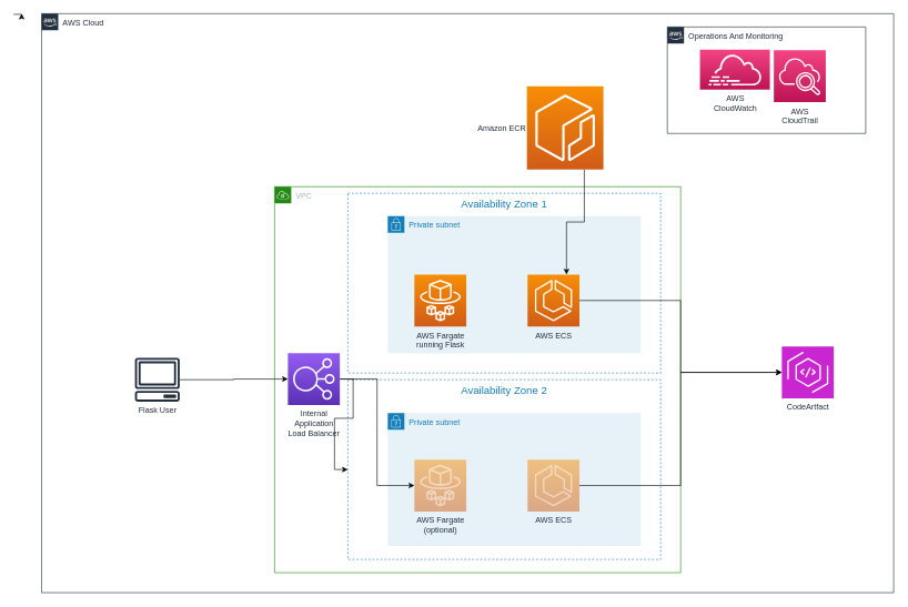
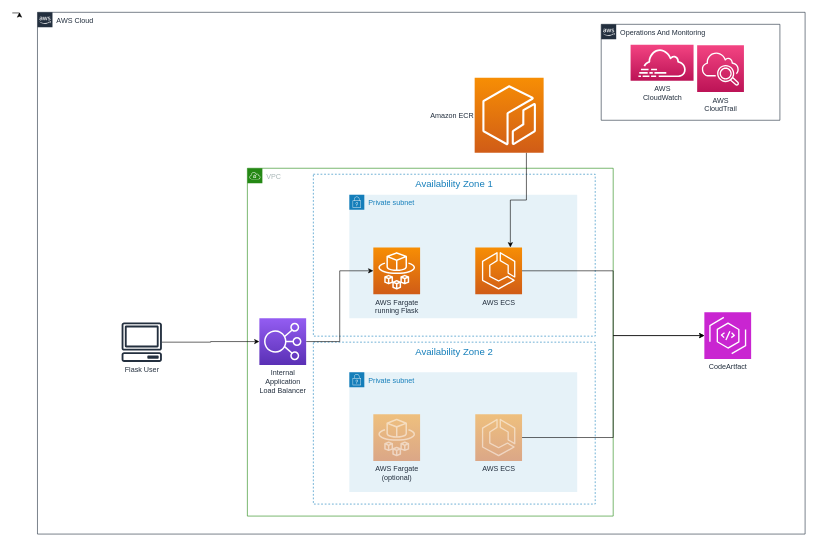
  <mxCell id="0" />
  <mxCell id="1" parent="0" />
  <mxCell id="2" value="Operations And Monitoring" style="points=[[0,0],[0.25,0],[0.5,0],[0.75,0],[1,0],[1,0.25],[1,0.5],[1,0.75],[1,1],[0.75,1],[0.5,1],[0.25,1],[0,1],[0,0.75],[0,0.5],[0,0.25]];outlineConnect=0;gradientColor=none;html=1;whiteSpace=wrap;fontSize=12;fontStyle=0;shape=mxgraph.aws4.group;grIcon=mxgraph.aws4.group_aws_cloud_alt;strokeColor=#232F3E;fillColor=none;verticalAlign=top;align=left;spacingLeft=30;fontColor=#232F3E;dashed=0;" vertex="1" parent="1"><mxGeometry x="1002" y="40" width="298" height="160" as="geometry" /></mxCell>
  <mxCell id="3" value="Availability Zone 2" style="fillColor=none;strokeColor=#147EBA;dashed=1;verticalAlign=top;fontStyle=0;fontColor=#147EBA;fontSize=16;" vertex="1" parent="1"><mxGeometry x="522" y="570" width="470" height="270" as="geometry" /></mxCell>
  <mxCell id="4" value="VPC" style="points=[[0,0],[0.25,0],[0.5,0],[0.75,0],[1,0],[1,0.25],[1,0.5],[1,0.75],[1,1],[0.75,1],[0.5,1],[0.25,1],[0,1],[0,0.75],[0,0.5],[0,0.25]];outlineConnect=0;gradientColor=none;html=1;whiteSpace=wrap;fontSize=12;fontStyle=0;shape=mxgraph.aws4.group;grIcon=mxgraph.aws4.group_vpc;strokeColor=#248814;fillColor=none;verticalAlign=top;align=left;spacingLeft=30;fontColor=#AAB7B8;dashed=0;" vertex="1" parent="1"><mxGeometry x="412" width="610" height="580" as="geometry" y="280" /></mxCell>
  <mxCell id="5" value="Availability Zone 1" style="fillColor=none;strokeColor=#147EBA;dashed=1;verticalAlign=top;fontStyle=0;fontColor=#147EBA;fontSize=16;" vertex="1" parent="1"><mxGeometry x="522" y="290" width="470" height="270" as="geometry" /></mxCell>
  <mxCell id="6" value="Private subnet" style="points=[[0,0],[0.25,0],[0.5,0],[0.75,0],[1,0],[1,0.25],[1,0.5],[1,0.75],[1,1],[0.75,1],[0.5,1],[0.25,1],[0,1],[0,0.75],[0,0.5],[0,0.25]];outlineConnect=0;gradientColor=none;html=1;whiteSpace=wrap;fontSize=12;fontStyle=0;shape=mxgraph.aws4.group;grIcon=mxgraph.aws4.group_security_group;grStroke=0;strokeColor=#147EBA;fillColor=#E6F2F8;verticalAlign=top;align=left;spacingLeft=30;fontColor=#147EBA;dashed=0;" vertex="1" parent="1"><mxGeometry x="582" y="324" width="380" height="206" as="geometry" /></mxCell>
  <mxCell id="7" value="Private subnet" style="points=[[0,0],[0.25,0],[0.5,0],[0.75,0],[1,0],[1,0.25],[1,0.5],[1,0.75],[1,1],[0.75,1],[0.5,1],[0.25,1],[0,1],[0,0.75],[0,0.5],[0,0.25]];outlineConnect=0;gradientColor=none;html=1;whiteSpace=wrap;fontSize=12;fontStyle=0;shape=mxgraph.aws4.group;grIcon=mxgraph.aws4.group_security_group;grStroke=0;strokeColor=#147EBA;fillColor=#E6F2F8;verticalAlign=top;align=left;spacingLeft=30;fontColor=#147EBA;dashed=0;" vertex="1" parent="1"><mxGeometry x="582" y="620" width="380" height="200" as="geometry" /></mxCell>
  <mxCell id="8" style="edgeStyle=orthogonalEdgeStyle;rounded=0;orthogonalLoop=1;jettySize=auto;html=1;exitX=1;exitY=0.5;exitDx=0;exitDy=0;entryX=0;entryY=0.5;entryDx=0;entryDy=0;entryPerimeter=0;fontSize=16;startArrow=none;startFill=0;endArrow=classic;endFill=1;strokeWidth=1;exitPerimeter=0;" edge="1" parent="1" source="22" target="24"><mxGeometry relative="1" as="geometry"><mxPoint x="926" y="470" as="sourcePoint" /><mxPoint x="1142" y="570" as="targetPoint" /></mxGeometry></mxCell>
  <mxCell id="9" style="edgeStyle=orthogonalEdgeStyle;rounded=0;orthogonalLoop=1;jettySize=auto;html=1;exitX=1;exitY=0.5;exitDx=0;exitDy=0;fontSize=16;startArrow=none;startFill=0;endArrow=classic;endFill=1;strokeWidth=1;entryX=0;entryY=0.5;entryDx=0;entryDy=0;entryPerimeter=0;exitPerimeter=0;" edge="1" parent="1" source="23" target="24"><mxGeometry relative="1" as="geometry"><mxPoint x="1142" y="570" as="targetPoint" /><mxPoint x="926" y="690" as="sourcePoint" /></mxGeometry></mxCell>
  <mxCell id="10" value="AWS Fargate&lt;br&gt;running Flask" style="sketch=0;points=[[0,0,0],[0.25,0,0],[0.5,0,0],[0.75,0,0],[1,0,0],[0,1,0],[0.25,1,0],[0.5,1,0],[0.75,1,0],[1,1,0],[0,0.25,0],[0,0.5,0],[0,0.75,0],[1,0.25,0],[1,0.5,0],[1,0.75,0]];outlineConnect=0;fontColor=#232F3E;gradientColor=#F78E04;gradientDirection=north;fillColor=#D05C17;strokeColor=#ffffff;dashed=0;verticalLabelPosition=bottom;verticalAlign=top;align=center;html=1;fontSize=12;fontStyle=0;aspect=fixed;shape=mxgraph.aws4.resourceIcon;resIcon=mxgraph.aws4.fargate;" vertex="1" parent="1"><mxGeometry x="622" y="412" width="78" height="78" as="geometry" /></mxCell>
  <mxCell id="11" value="AWS &lt;br&gt;CloudTrail" style="sketch=0;points=[[0,0,0],[0.25,0,0],[0.5,0,0],[0.75,0,0],[1,0,0],[0,1,0],[0.25,1,0],[0.5,1,0],[0.75,1,0],[1,1,0],[0,0.25,0],[0,0.5,0],[0,0.75,0],[1,0.25,0],[1,0.5,0],[1,0.75,0]];points=[[0,0,0],[0.25,0,0],[0.5,0,0],[0.75,0,0],[1,0,0],[0,1,0],[0.25,1,0],[0.5,1,0],[0.75,1,0],[1,1,0],[0,0.25,0],[0,0.5,0],[0,0.75,0],[1,0.25,0],[1,0.5,0],[1,0.75,0]];outlineConnect=0;fontColor=#232F3E;gradientColor=#F34482;gradientDirection=north;fillColor=#BC1356;strokeColor=#ffffff;dashed=0;verticalLabelPosition=bottom;verticalAlign=top;align=center;html=1;fontSize=12;fontStyle=0;aspect=fixed;shape=mxgraph.aws4.resourceIcon;resIcon=mxgraph.aws4.cloudwatch_2;" vertex="1" parent="1"><mxGeometry x="1162" y="75" width="78" height="78" as="geometry" /></mxCell>
  <mxCell id="12" value="AWS &lt;br&gt;CloudWatch" style="sketch=0;points=[[0,0,0],[0.25,0,0],[0.5,0,0],[0.75,0,0],[1,0,0],[0,1,0],[0.25,1,0],[0.5,1,0],[0.75,1,0],[1,1,0],[0,0.25,0],[0,0.5,0],[0,0.75,0],[1,0.25,0],[1,0.5,0],[1,0.75,0]];points=[[0,0,0],[0.25,0,0],[0.5,0,0],[0.75,0,0],[1,0,0],[0,1,0],[0.25,1,0],[0.5,1,0],[0.75,1,0],[1,1,0],[0,0.25,0],[0,0.5,0],[0,0.75,0],[1,0.25,0],[1,0.5,0],[1,0.75,0]];outlineConnect=0;fontColor=#232F3E;gradientColor=#F34482;gradientDirection=north;fillColor=#BC1356;strokeColor=#ffffff;dashed=0;verticalLabelPosition=bottom;verticalAlign=top;align=center;html=1;fontSize=12;fontStyle=0;aspect=fixed;shape=mxgraph.aws4.resourceIcon;resIcon=mxgraph.aws4.cloudtrail;" vertex="1" parent="1"><mxGeometry x="1051" y="74" width="105" height="60" as="geometry" /></mxCell>
  <mxCell id="13" style="edgeStyle=orthogonalEdgeStyle;rounded=0;orthogonalLoop=1;jettySize=auto;html=1;entryX=0;entryY=0.5;entryDx=0;entryDy=0;entryPerimeter=0;fontSize=16;startArrow=none;startFill=0;endArrow=classic;endFill=1;strokeWidth=1;" edge="1" parent="1" source="14" target="17"><mxGeometry relative="1" as="geometry"><mxPoint x="242" y="569" as="targetPoint" /></mxGeometry></mxCell>
  <mxCell id="14" value="Flask User" style="sketch=0;outlineConnect=0;fontColor=#232F3E;gradientColor=none;fillColor=#232F3E;strokeColor=none;dashed=0;verticalLabelPosition=bottom;verticalAlign=top;align=center;html=1;fontSize=12;fontStyle=0;aspect=fixed;pointerEvents=1;shape=mxgraph.aws4.client;" vertex="1" parent="1"><mxGeometry x="202" y="537" width="67.74" height="66" as="geometry" /></mxCell>
- <mxCell id="15" style="edgeStyle=orthogonalEdgeStyle;rounded=0;orthogonalLoop=1;jettySize=auto;html=1;fontSize=16;startArrow=none;startFill=0;endArrow=classic;endFill=1;strokeWidth=1;" edge="1" parent="1" source="17" target="3"><mxGeometry relative="1" as="geometry"><mxPoint x="586" y="470" as="targetPoint" /></mxGeometry></mxCell>
- <mxCell id="16" style="edgeStyle=orthogonalEdgeStyle;rounded=0;orthogonalLoop=1;jettySize=auto;html=1;fontSize=16;startArrow=none;startFill=0;endArrow=classic;endFill=1;strokeWidth=1;entryX=0;entryY=0.5;entryDx=0;entryDy=0;entryPerimeter=0;" edge="1" parent="1" source="17" target="19"><mxGeometry relative="1" as="geometry"><mxPoint x="586" y="690" as="targetPoint" /></mxGeometry></mxCell>
+ <mxCell id="15" style="edgeStyle=orthogonalEdgeStyle;rounded=0;orthogonalLoop=1;jettySize=auto;html=1;entryX=0;entryY=0.5;entryDx=0;entryDy=0;fontSize=16;startArrow=none;startFill=0;endArrow=classic;endFill=1;strokeWidth=1;entryPerimeter=0;" edge="1" parent="1" source="17" target="10"><mxGeometry relative="1" as="geometry"><mxPoint x="586" y="470" as="targetPoint" /></mxGeometry></mxCell>
  <mxCell id="17" value="Internal &lt;br&gt;Application&lt;br&gt;Load Balancer" style="sketch=0;points=[[0,0,0],[0.25,0,0],[0.5,0,0],[0.75,0,0],[1,0,0],[0,1,0],[0.25,1,0],[0.5,1,0],[0.75,1,0],[1,1,0],[0,0.25,0],[0,0.5,0],[0,0.75,0],[1,0.25,0],[1,0.5,0],[1,0.75,0]];outlineConnect=0;fontColor=#232F3E;gradientColor=#945DF2;gradientDirection=north;fillColor=#5A30B5;strokeColor=#ffffff;dashed=0;verticalLabelPosition=bottom;verticalAlign=top;align=center;html=1;fontSize=12;fontStyle=0;aspect=fixed;shape=mxgraph.aws4.resourceIcon;resIcon=mxgraph.aws4.elastic_load_balancing;" vertex="1" parent="1"><mxGeometry x="432" y="530" width="78" height="78" as="geometry" /></mxCell>
  <mxCell id="18" style="edgeStyle=orthogonalEdgeStyle;rounded=0;orthogonalLoop=1;jettySize=auto;html=1;fontSize=16;endArrow=classic;endFill=1;strokeWidth=1;" edge="1" parent="1"><mxGeometry relative="1" as="geometry"><mxPoint x="32" y="20" as="targetPoint" /><mxPoint x="20" y="21" as="sourcePoint" /></mxGeometry></mxCell>
  <mxCell id="19" value="AWS Fargate&lt;br&gt;(optional)" style="sketch=0;points=[[0,0,0],[0.25,0,0],[0.5,0,0],[0.75,0,0],[1,0,0],[0,1,0],[0.25,1,0],[0.5,1,0],[0.75,1,0],[1,1,0],[0,0.25,0],[0,0.5,0],[0,0.75,0],[1,0.25,0],[1,0.5,0],[1,0.75,0]];outlineConnect=0;fontColor=#232F3E;gradientColor=#F78E04;gradientDirection=north;fillColor=#D05C17;strokeColor=#ffffff;dashed=0;verticalLabelPosition=bottom;verticalAlign=top;align=center;html=1;fontSize=12;fontStyle=0;aspect=fixed;shape=mxgraph.aws4.resourceIcon;resIcon=mxgraph.aws4.fargate;opacity=50;" vertex="1" parent="1"><mxGeometry x="622" y="690" width="78" height="78" as="geometry" /></mxCell>
  <mxCell id="20" style="edgeStyle=orthogonalEdgeStyle;rounded=0;orthogonalLoop=1;jettySize=auto;html=1;exitX=0.75;exitY=1;exitDx=0;exitDy=0;exitPerimeter=0;fontSize=16;startArrow=none;startFill=0;endArrow=classic;endFill=1;strokeWidth=1;entryX=0.75;entryY=0;entryDx=0;entryDy=0;entryPerimeter=0;" edge="1" parent="1" source="21" target="22"><mxGeometry relative="1" as="geometry"><mxPoint x="841" y="360" as="targetPoint" /></mxGeometry></mxCell>
  <mxCell id="21" value="Amazon ECR" style="sketch=0;points=[[0,0,0],[0.25,0,0],[0.5,0,0],[0.75,0,0],[1,0,0],[0,1,0],[0.25,1,0],[0.5,1,0],[0.75,1,0],[1,1,0],[0,0.25,0],[0,0.5,0],[0,0.75,0],[1,0.25,0],[1,0.5,0],[1,0.75,0]];outlineConnect=0;fontColor=#232F3E;gradientColor=#F78E04;gradientDirection=north;fillColor=#D05C17;strokeColor=#ffffff;dashed=0;verticalLabelPosition=middle;verticalAlign=middle;align=right;html=1;fontSize=12;fontStyle=0;aspect=fixed;shape=mxgraph.aws4.resourceIcon;resIcon=mxgraph.aws4.ecr;labelPosition=left;" vertex="1" parent="1"><mxGeometry x="791" y="129" width="115" height="125" as="geometry" /></mxCell>
  <mxCell id="22" value="AWS ECS" style="sketch=0;points=[[0,0,0],[0.25,0,0],[0.5,0,0],[0.75,0,0],[1,0,0],[0,1,0],[0.25,1,0],[0.5,1,0],[0.75,1,0],[1,1,0],[0,0.25,0],[0,0.5,0],[0,0.75,0],[1,0.25,0],[1,0.5,0],[1,0.75,0]];outlineConnect=0;fontColor=#232F3E;gradientColor=#F78E04;gradientDirection=north;fillColor=#D05C17;strokeColor=#ffffff;dashed=0;verticalLabelPosition=bottom;verticalAlign=top;align=center;html=1;fontSize=12;fontStyle=0;aspect=fixed;shape=mxgraph.aws4.resourceIcon;resIcon=mxgraph.aws4.ecs;" vertex="1" parent="1"><mxGeometry x="792" y="412" width="78" height="78" as="geometry" /></mxCell>
  <mxCell id="23" value="AWS ECS" style="sketch=0;points=[[0,0,0],[0.25,0,0],[0.5,0,0],[0.75,0,0],[1,0,0],[0,1,0],[0.25,1,0],[0.5,1,0],[0.75,1,0],[1,1,0],[0,0.25,0],[0,0.5,0],[0,0.75,0],[1,0.25,0],[1,0.5,0],[1,0.75,0]];outlineConnect=0;fontColor=#232F3E;gradientColor=#F78E04;gradientDirection=north;fillColor=#D05C17;strokeColor=#ffffff;dashed=0;verticalLabelPosition=bottom;verticalAlign=top;align=center;html=1;fontSize=12;fontStyle=0;aspect=fixed;shape=mxgraph.aws4.resourceIcon;resIcon=mxgraph.aws4.ecs;opacity=50;" vertex="1" parent="1"><mxGeometry x="792" y="690" width="78" height="78" as="geometry" /></mxCell>
  <mxCell id="24" value="CodeArtfact" style="sketch=0;points=[[0,0,0],[0.25,0,0],[0.5,0,0],[0.75,0,0],[1,0,0],[0,1,0],[0.25,1,0],[0.5,1,0],[0.75,1,0],[1,1,0],[0,0.25,0],[0,0.5,0],[0,0.75,0],[1,0.25,0],[1,0.5,0],[1,0.75,0]];outlineConnect=0;fontColor=#232F3E;fillColor=#C925D1;strokeColor=#ffffff;dashed=0;verticalLabelPosition=bottom;verticalAlign=top;align=center;html=1;fontSize=12;fontStyle=0;aspect=fixed;shape=mxgraph.aws4.resourceIcon;resIcon=mxgraph.aws4.codeartifact;" vertex="1" parent="1"><mxGeometry x="1174" y="520" width="78" height="78" as="geometry" /></mxCell>
  <mxCell id="25" value="AWS Cloud" style="points=[[0,0],[0.25,0],[0.5,0],[0.75,0],[1,0],[1,0.25],[1,0.5],[1,0.75],[1,1],[0.75,1],[0.5,1],[0.25,1],[0,1],[0,0.75],[0,0.5],[0,0.25]];outlineConnect=0;gradientColor=none;html=1;whiteSpace=wrap;fontSize=12;fontStyle=0;container=1;pointerEvents=0;collapsible=0;recursiveResize=0;shape=mxgraph.aws4.group;grIcon=mxgraph.aws4.group_aws_cloud_alt;strokeColor=#232F3E;fillColor=none;verticalAlign=top;align=left;spacingLeft=30;fontColor=#232F3E;dashed=0;" vertex="1" parent="1"><mxGeometry x="62" y="20" width="1280" height="870" as="geometry" /></mxCell>
